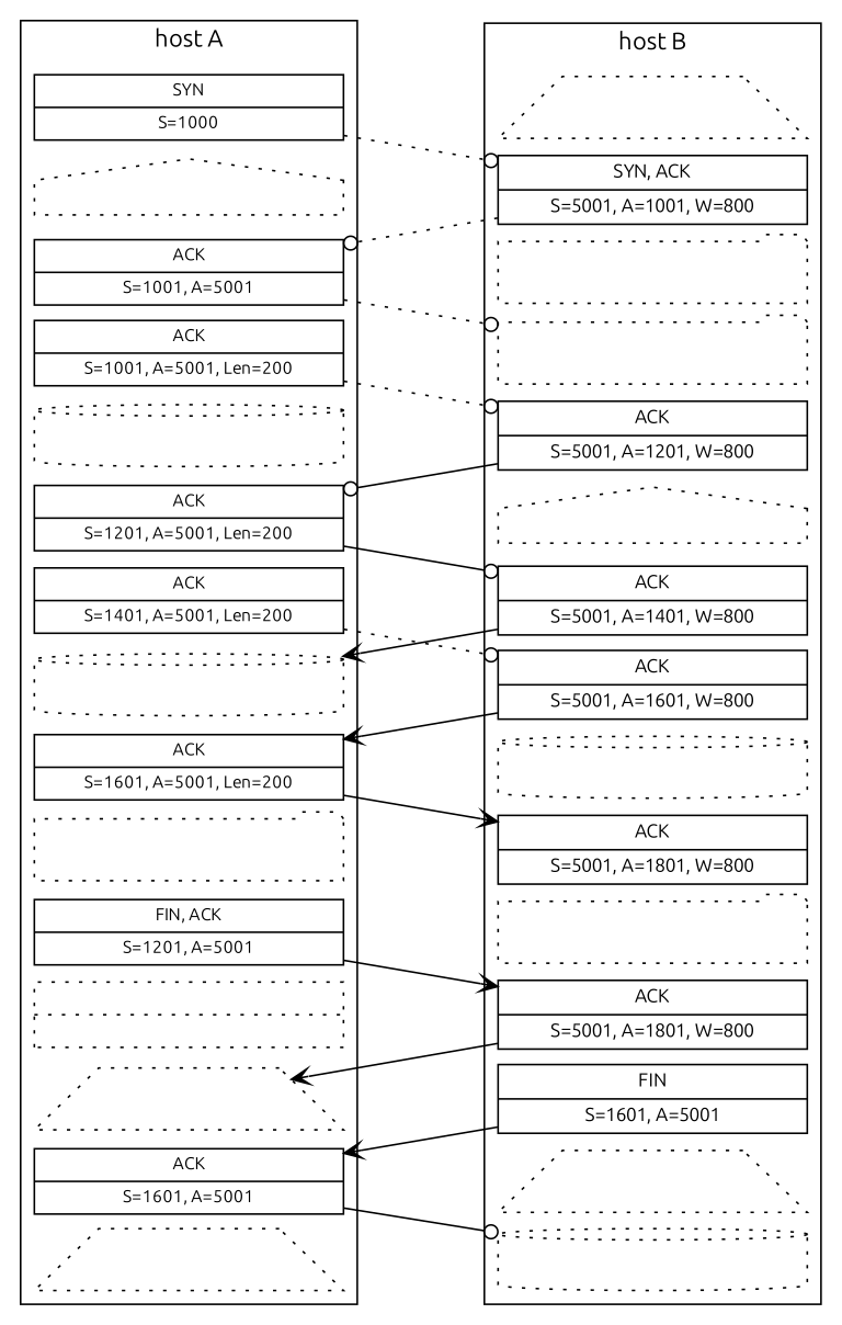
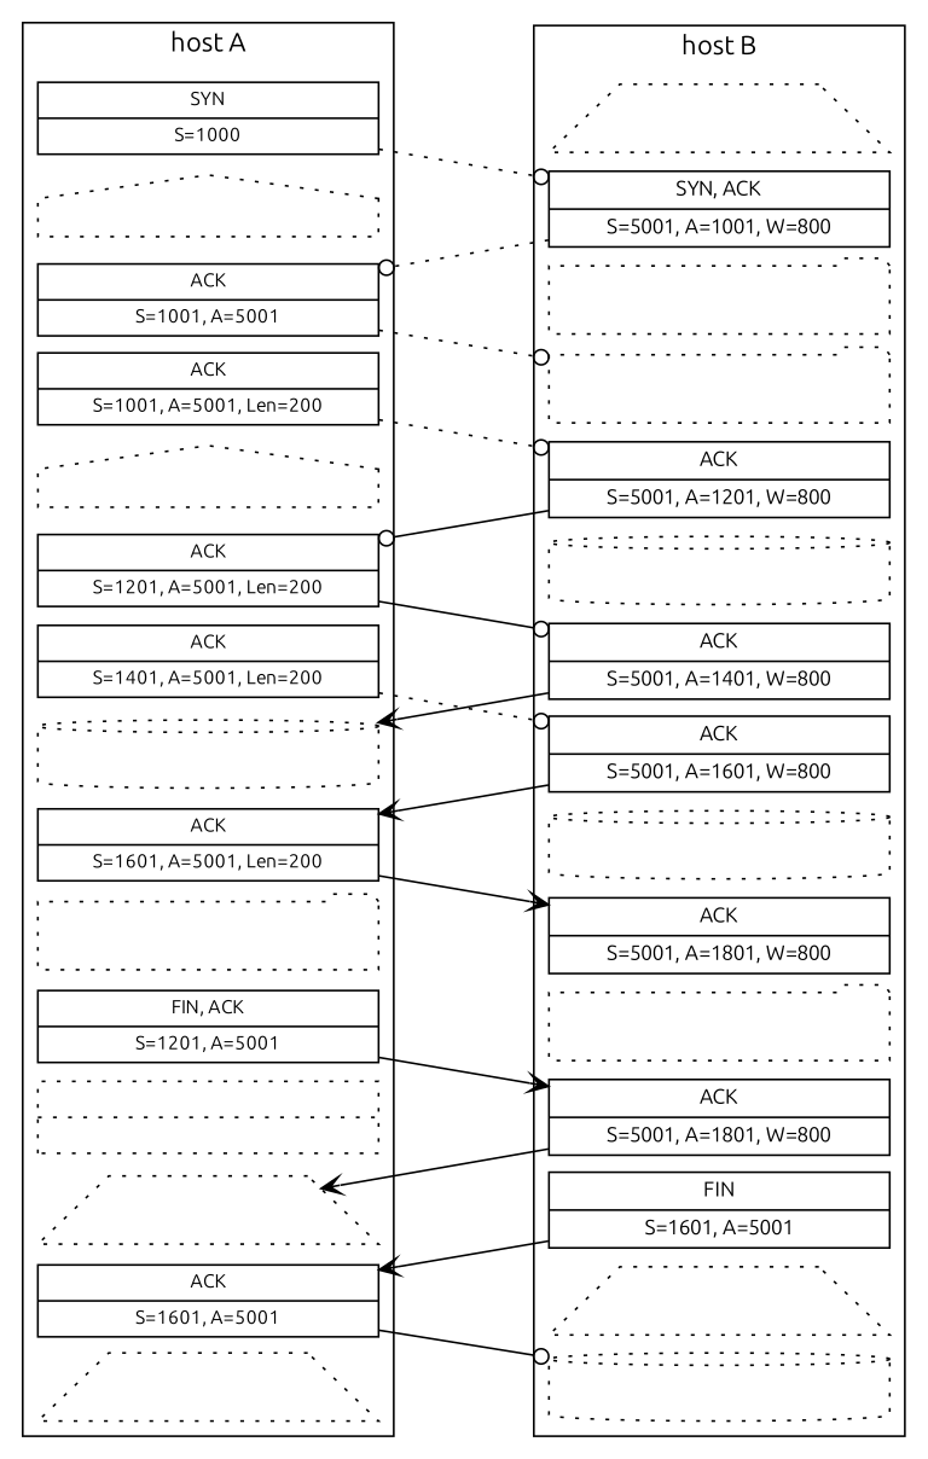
  digraph {
    compound=true
    fontname=Ubuntu
    newrank=true
    nodesep=1.25
    rankdir=TD
    ranksep=0
    node [fontname=Ubuntu fontsize=10 shape=record]
    edge [color=none fontname=Ubuntu]
    n1 [label="{SYN|S=1000}" width=2.50]
    50 [color=black fontcolor=none fontsize=11 shape=trapezium style=dotted width=2.50]
    n3 [color=black fontcolor=none label=3 shape=house style=dotted width=2.50]
    n4 [fontsize=11 label="{SYN, ACK|S=5001, A=1001, W=800}" width=2.50]
    n5 [label="{ACK|S=1001, A=5001}" width=2.50]
    52 [color=black fontcolor=none fontsize=11 shape=folder style=dotted width=2.50]
    n7 [label="{ACK|S=1001, A=5001, Len=200}" width=2.50]
    53 [color=black fontcolor=none fontsize=11 shape=folder style=dotted width=2.50]
-   4 [color=black fontcolor=none shape=cylinder style=dotted width=2.50]
+   4 [color=black fontcolor=none shape=house style=dotted width=2.50]
    n10 [fontsize=11 label="{ACK|S=5001, A=1201, W=800}" width=2.50]
    n11 [label="{ACK|S=1201, A=5001, Len=200}" width=2.50]
-   55 [color=black fontcolor=none fontsize=11 shape=house style=dotted width=2.50]
+   55 [color=black fontcolor=none fontsize=11 shape=cylinder style=dotted width=2.50]
    n13 [label="{ACK|S=1401, A=5001, Len=200}" width=2.50]
    n14 [fontsize=11 label="{ACK|S=5001, A=1401, W=800}" width=2.50]
    7 [color=black fontcolor=none shape=cylinder style=dotted width=2.50]
    n16 [fontsize=11 label="{ACK|S=5001, A=1601, W=800}" width=2.50]
    n17 [label="{ACK|S=1601, A=5001, Len=200}" width=2.50]
    58 [color=black fontcolor=none fontsize=11 shape=cylinder style=dotted width=2.50]
    9 [color=black fontcolor=none shape=folder style=dotted width=2.50]
    n20 [fontsize=11 label="{ACK|S=5001, A=1801, W=800}" width=2.50]
    n21 [label="{FIN, ACK|S=1201, A=5001}" width=2.50]
    60 [color=black fontcolor=none fontsize=11 shape=folder style=dotted width=2.50]
    n23 [color=black fontcolor=none label="{FIN|S=1601, A=5001}" style=dotted width=2.50]
    n24 [fontsize=11 label="{ACK|S=5001, A=1801, W=800}" width=2.50]
    12 [color=black fontcolor=none shape=trapezium style=dotted width=2.50]
    n26 [fontsize=11 label="{FIN|S=1601, A=5001}" width=2.50]
    n27 [label="{ACK|S=1601, A=5001}" width=2.50]
    63 [color=black fontcolor=none fontsize=11 shape=trapezium style=dotted width=2.50]
    64 [color=black fontcolor=none fontsize=11 shape=cylinder style=dotted width=2.50]
    14 [color=black fontcolor=none shape=trapezium style=dotted width=2.50]
    subgraph sub_1 {
      rank=same
      n1
      50
    }
    subgraph sub_2 {
      rank=same
      n3
      n4
    }
    subgraph sub_3 {
      rank=same
      n5
      52
    }
    subgraph sub_4 {
      rank=same
      n7
      53
    }
    subgraph sub_5 {
      rank=same
      4
      n10
    }
    subgraph cluster_6 {
      label="host A"
      style=solid
      n1
      n3
      n5
      n7
      4
      n11
      n13
      7
      n17
      9
      n21
      n23
      12
      n27
      14
    }
    subgraph sub_7 {
      rank=same
      n11
      55
    }
    subgraph sub_8 {
      rank=same
      n13
      n14
    }
    subgraph sub_9 {
      rank=same
      7
      n16
    }
    subgraph sub_10 {
      rank=same
      n17
      58
    }
    subgraph sub_11 {
      rank=same
      9
      n20
    }
    subgraph sub_12 {
      rank=same
      n21
      60
    }
    subgraph sub_13 {
      rank=same
      n23
      n24
    }
    subgraph sub_14 {
      rank=same
      12
      n26
    }
    subgraph sub_15 {
      rank=same
      n27
      63
    }
    subgraph cluster_16 {
      label="host B"
      style=solid
      50
      n4
      52
      53
      n10
      55
      n14
      n16
      58
      n20
      60
      n24
      n26
      63
      64
    }
    n1 -> n3
    n1 -> n4 [arrowhead=odot style=dotted color=""]
    50 -> n4
    n3 -> n5
    n4 -> n5 [arrowhead=odot style=dotted color=""]
    n4 -> 52
    n5 -> n7
    n5 -> 53 [arrowhead=odot style=dotted color=""]
    52 -> 53
    n7 -> 4
    n7 -> n10 [arrowhead=odot style=dotted color=""]
    53 -> n10
    4 -> n11
    n10 -> n11 [arrowhead=odot style=solid color=""]
    n10 -> 55
    n11 -> n13
    n11 -> n14 [arrowhead=odot style=solid color=""]
    55 -> n14
    n13 -> 7
    n13 -> n16 [arrowhead=odot style=dotted color=""]
    n14 -> 7 [arrowhead=vee style=solid color=""]
    n14 -> n16
    7 -> n17
    n16 -> n17 [arrowhead=vee style=solid color=""]
    n16 -> 58
    n17 -> 9
    n17 -> n20 [arrowhead=vee style=solid color=""]
    58 -> n20
    9 -> n21
    n20 -> 60
    n21 -> n23
    n21 -> n24 [arrowhead=vee style=solid color=""]
    60 -> n24
    n23 -> 12
    n24 -> 12 [arrowhead=vee style=solid color=""]
    n24 -> n26
    12 -> n27
    n26 -> n27 [arrowhead=vee style=solid color=""]
    n26 -> 63
    n27 -> 64 [arrowhead=odot style=solid color=""]
    n27 -> 14
    63 -> 64
  }
